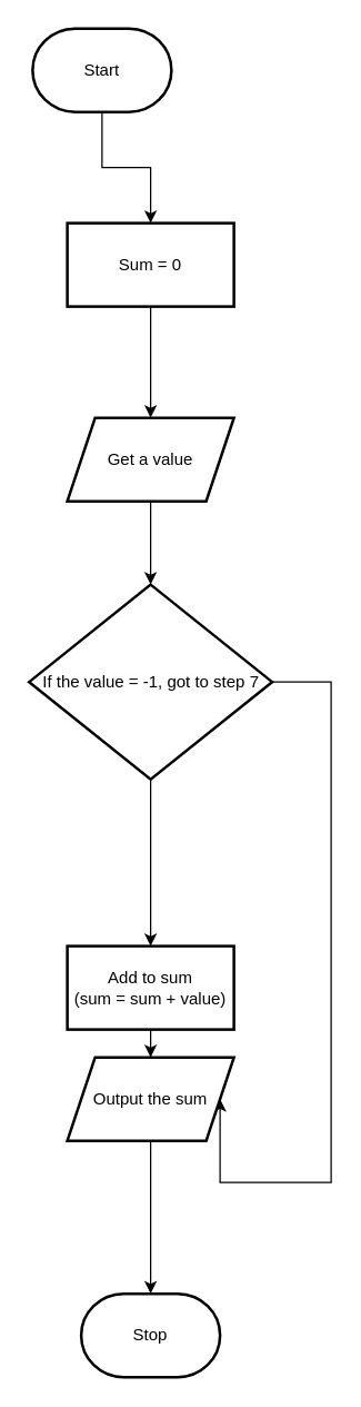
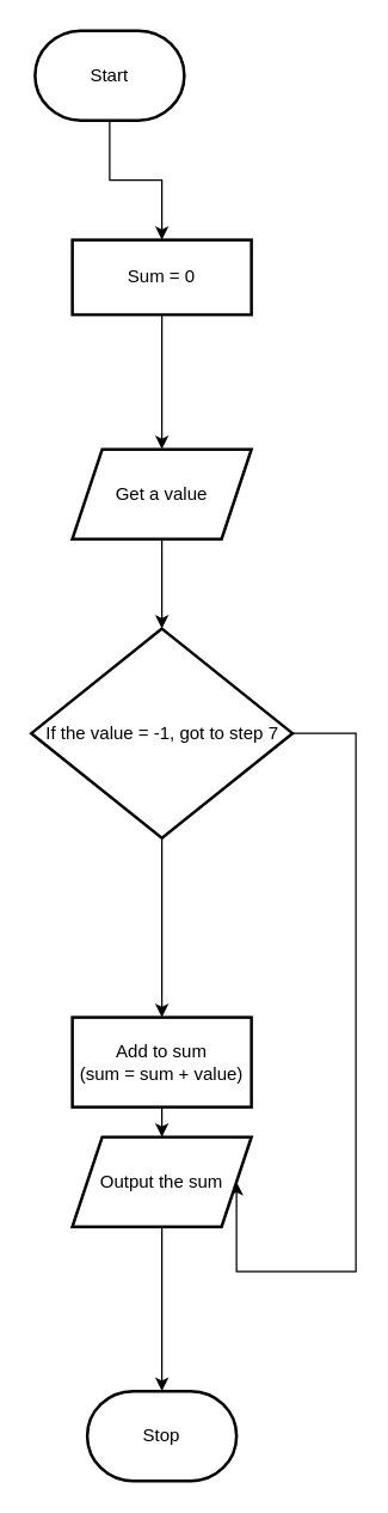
  <mxCell id="0" />
  <mxCell id="1" parent="0" />
  <mxCell id="2" value="" style="edgeStyle=orthogonalEdgeStyle;rounded=0;orthogonalLoop=1;jettySize=auto;html=1;" edge="1" parent="1" source="3" target="5"><mxGeometry relative="1" as="geometry" /></mxCell>
  <mxCell id="3" value="Start" style="strokeWidth=2;html=1;shape=mxgraph.flowchart.terminator;whiteSpace=wrap;" vertex="1" parent="1"><mxGeometry x="23" y="20" width="100" height="60" as="geometry" /></mxCell>
  <mxCell id="4" value="" style="edgeStyle=orthogonalEdgeStyle;rounded=0;orthogonalLoop=1;jettySize=auto;html=1;" edge="1" parent="1" source="5" target="7"><mxGeometry relative="1" as="geometry" /></mxCell>
- <mxCell id="5" value="Sum = 0" style="whiteSpace=wrap;html=1;strokeWidth=2;" vertex="1" parent="1"><mxGeometry x="48" y="160" width="120" height="60" as="geometry" /></mxCell>
+ <mxCell id="5" value="Sum = 0" style="whiteSpace=wrap;html=1;strokeWidth=2;" vertex="1" parent="1"><mxGeometry x="48" y="160" width="120" height="50" as="geometry" /></mxCell>
  <mxCell id="6" value="" style="edgeStyle=orthogonalEdgeStyle;rounded=0;orthogonalLoop=1;jettySize=auto;html=1;" edge="1" parent="1" source="7" target="10"><mxGeometry relative="1" as="geometry" /></mxCell>
  <mxCell id="7" value="Get a value" style="shape=parallelogram;perimeter=parallelogramPerimeter;whiteSpace=wrap;html=1;fixedSize=1;strokeWidth=2;" vertex="1" parent="1"><mxGeometry x="48" y="300" width="120" height="60" as="geometry" /></mxCell>
  <mxCell id="8" value="" style="edgeStyle=orthogonalEdgeStyle;rounded=0;orthogonalLoop=1;jettySize=auto;html=1;" edge="1" parent="1" source="10" target="12"><mxGeometry relative="1" as="geometry" /></mxCell>
  <mxCell id="9" style="edgeStyle=orthogonalEdgeStyle;rounded=0;orthogonalLoop=1;jettySize=auto;html=1;entryX=1;entryY=0.5;entryDx=0;entryDy=0;" edge="1" parent="1" source="10" target="14"><mxGeometry relative="1" as="geometry"><Array as="points"><mxPoint x="238" y="490" /><mxPoint x="238" y="850" /></Array></mxGeometry></mxCell>
  <mxCell id="10" value="If the value = -1, got to step 7" style="rhombus;whiteSpace=wrap;html=1;strokeWidth=2;" vertex="1" parent="1"><mxGeometry x="20.5" y="420" width="175" height="140" as="geometry" /></mxCell>
  <mxCell id="11" value="" style="edgeStyle=orthogonalEdgeStyle;rounded=0;orthogonalLoop=1;jettySize=auto;html=1;" edge="1" parent="1" source="12" target="14"><mxGeometry relative="1" as="geometry" /></mxCell>
  <mxCell id="12" value="Add to sum&lt;div&gt;(sum = sum + value)&lt;/div&gt;" style="whiteSpace=wrap;html=1;strokeWidth=2;" vertex="1" parent="1"><mxGeometry x="48" y="680" width="120" height="60" as="geometry" /></mxCell>
  <mxCell id="13" value="" style="edgeStyle=orthogonalEdgeStyle;rounded=0;orthogonalLoop=1;jettySize=auto;html=1;" edge="1" parent="1" source="14" target="15"><mxGeometry relative="1" as="geometry" /></mxCell>
  <mxCell id="14" value="Output the sum" style="shape=parallelogram;perimeter=parallelogramPerimeter;whiteSpace=wrap;html=1;fixedSize=1;strokeWidth=2;" vertex="1" parent="1"><mxGeometry x="48" y="760" width="120" height="60" as="geometry" /></mxCell>
  <mxCell id="15" value="Stop" style="strokeWidth=2;html=1;shape=mxgraph.flowchart.terminator;whiteSpace=wrap;" vertex="1" parent="1"><mxGeometry x="58" y="930" width="100" height="60" as="geometry" /></mxCell>
